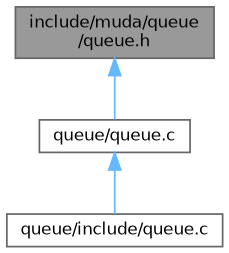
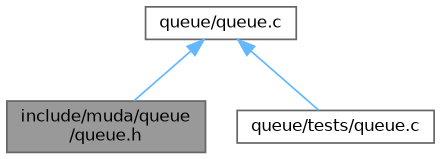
  digraph {
    node [color=grey40 fillcolor=white fontname=Helvetica fontsize=10 shape=box style=filled]
    edge [color=steelblue1 dir=back fontname=Helvetica fontsize=10 labelfontname=Helvetica labelfontsize=10 style=solid]
    n1 [color=gray40 fillcolor=grey60 fontcolor=black height=0.2 label="include/muda/queue\l/queue.h" width=0.4]
    n2 [height=0.2 label="queue/queue.c" width=0.4]
-   n3 [height=0.2 label="queue/include/queue.c" width=0.4]
-   n1 -> n2
+   n3 [height=0.2 label="queue/tests/queue.c" width=0.4]
+   n2 -> n1
    n2 -> n3
  }
